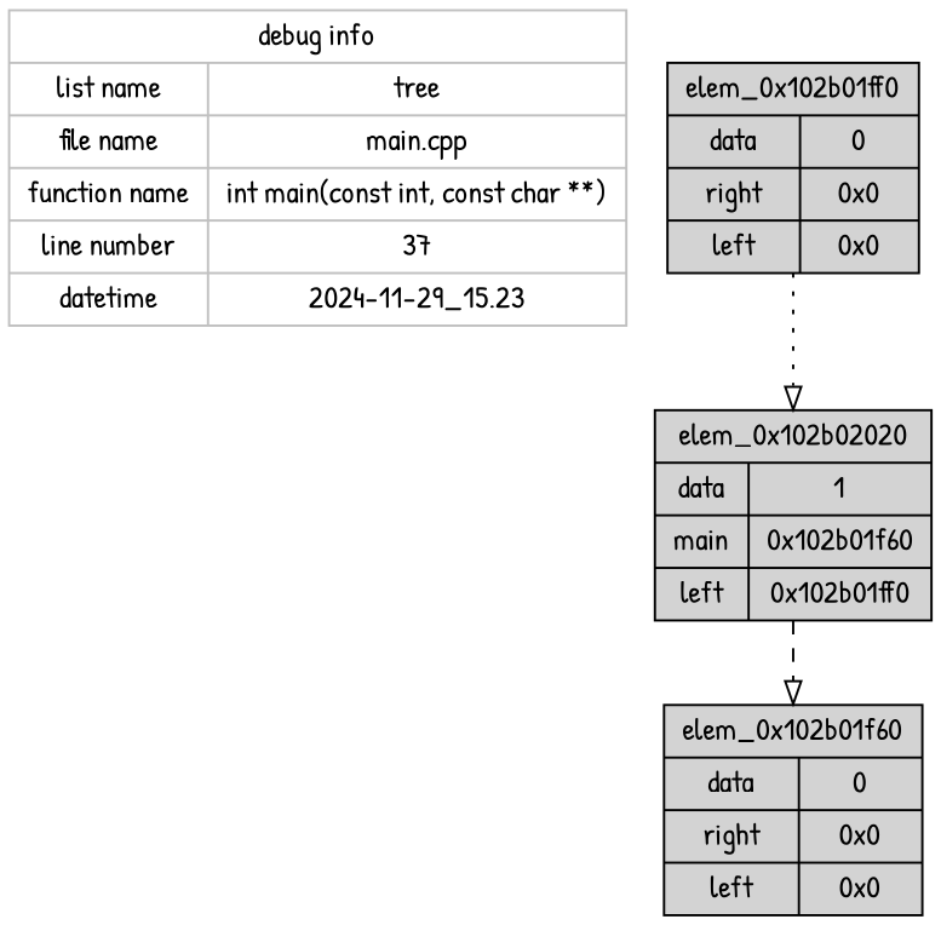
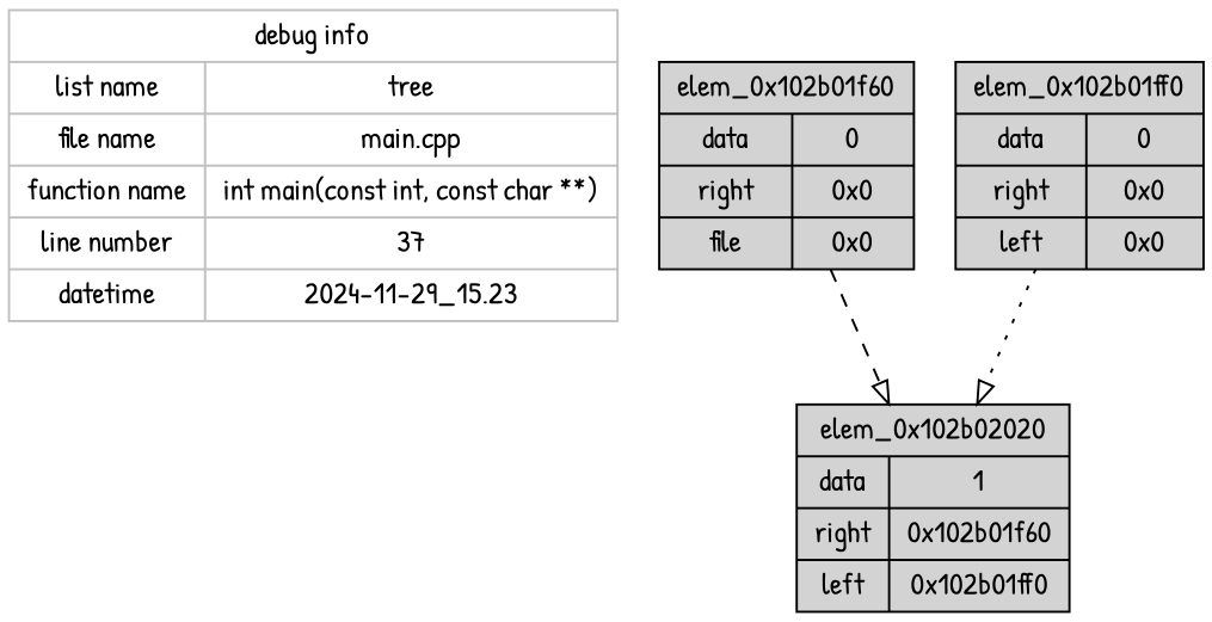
  digraph {
    fontname="Patrick Hand"
    node [color=black fillcolor=lightgrey fontname="Patrick Hand" shape=record style=filled]
    edge [arrowhead=onormal fontname="Patrick Hand"]
    n1 [color=grey fillcolor=white label="{debug info | { {list name | file name | function name | line number | datetime} | {tree | main.cpp | int main(const int, const char **) | 37 | 2024-11-29_15.23} }}"]
-   n2 [label="{elem_0x102b02020  | { {data | main | left} | {1 | 0x102b01f60 | 0x102b01ff0} } }"]
-   n3 [label="{elem_0x102b01f60  | { {data | right | left} | {0 | 0x0 | 0x0} } }"]
+   n2 [label="{elem_0x102b02020  | { {data | right | left} | {1 | 0x102b01f60 | 0x102b01ff0} } }"]
+   n3 [label="{elem_0x102b01f60  | { {data | right | file} | {0 | 0x0 | 0x0} } }"]
    n4 [label="{elem_0x102b01ff0  | { {data | right | left} | {0 | 0x0 | 0x0} } }"]
-   n2 -> n3 [style=dashed]
+   n3 -> n2 [style=dashed]
    n4 -> n2 [style=dotted]
  }
